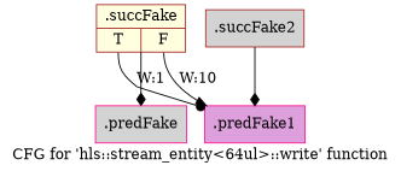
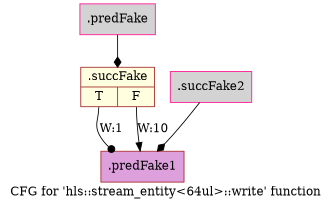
  digraph {
    label="CFG for 'hls::stream_entity\<64ul\>::write' function"
    node [color=deeppink fillcolor=lightgrey shape=record style=filled filename="/mnt/xilinx/Vitis_HLS/2021.2/include/hls_stream_thread_unsafe.h" linenumber=163]
    edge [arrowhead=diamond execusionnum=9 filename="/mnt/xilinx/Vitis_HLS/2021.2/include/hls_stream_thread_unsafe.h"]
    n1 [label="{.predFake}" filename="" linenumber=""]
    n2 [color=brown fillcolor=lightyellow label="{.succFake|{<s0>T|<s1>F}}" linenumber=145]
-   n3 [fillcolor=plum label="{.predFake1}"]
-   n4 [color=brown label="{.succFake2}"]
-   n2 -> n1
+   n3 [color=brown fillcolor=plum label="{.predFake1}"]
+   n4 [label="{.succFake2}"]
+   n1 -> n2
    n2 -> n3 [arrowhead=dot execusionnum=0 label="W:1" tailport=s0]
    n2 -> n3 [arrowhead=normal label="W:10" tailport=s1]
    n4 -> n3
  }
